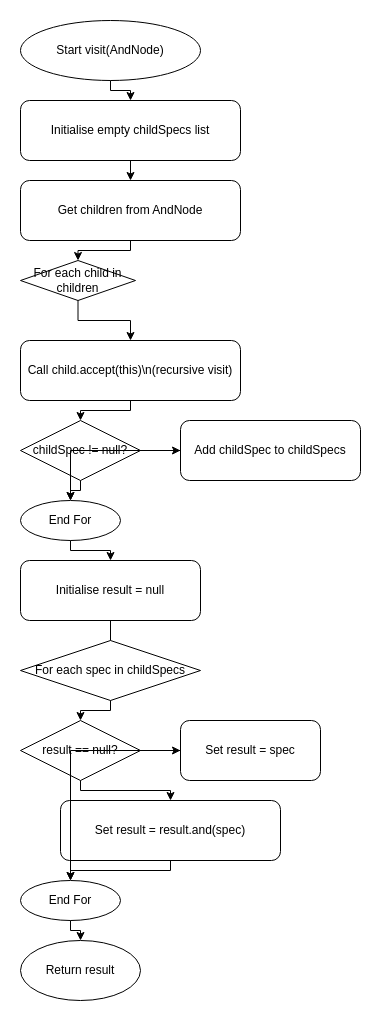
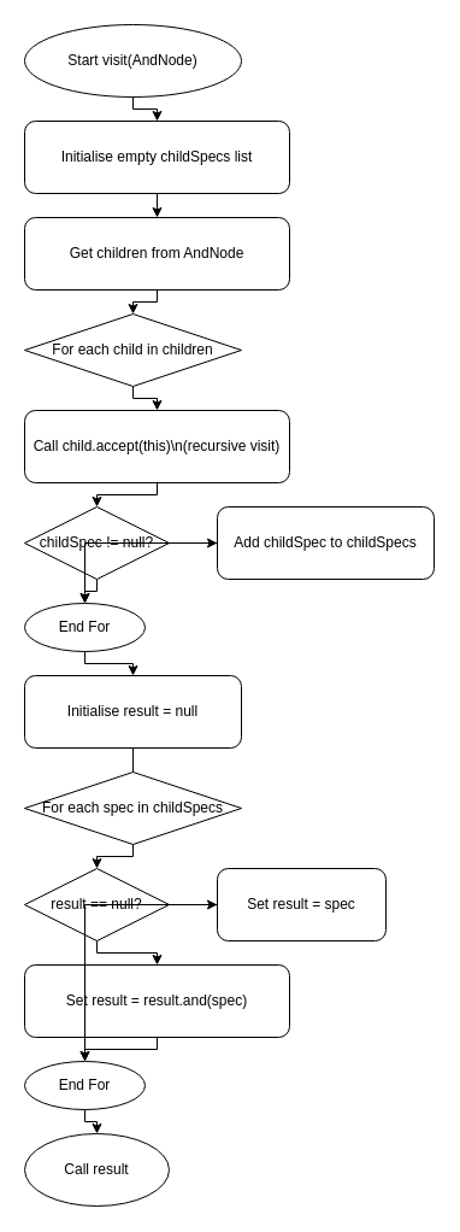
  <mxCell id="0" />
  <mxCell id="1" parent="0" />
  <mxCell id="2" value="Start visit(AndNode)" style="ellipse;whiteSpace=wrap;html=1;" vertex="1" parent="1"><mxGeometry x="20" y="20" width="180" height="60" as="geometry" /></mxCell>
  <mxCell id="3" value="Initialise empty childSpecs list" style="rounded=1;whiteSpace=wrap;html=1;" vertex="1" parent="1"><mxGeometry x="20" y="100" width="220" height="60" as="geometry" /></mxCell>
  <mxCell id="4" value="Get children from AndNode" style="rounded=1;whiteSpace=wrap;html=1;" vertex="1" parent="1"><mxGeometry x="20" y="180" width="220" height="60" as="geometry" /></mxCell>
- <mxCell id="5" value="For each child in children" style="rhombus;whiteSpace=wrap;html=1;" vertex="1" parent="1"><mxGeometry x="20" y="260" width="115" height="40" as="geometry" /></mxCell>
+ <mxCell id="5" value="For each child in children" style="rhombus;whiteSpace=wrap;html=1;" vertex="1" parent="1"><mxGeometry x="20" y="260" width="180" height="60" as="geometry" /></mxCell>
  <mxCell id="6" value="Call child.accept(this)\n(recursive visit)" style="rounded=1;whiteSpace=wrap;html=1;" vertex="1" parent="1"><mxGeometry x="20" y="340" width="220" height="60" as="geometry" /></mxCell>
  <mxCell id="7" value="childSpec != null?" style="rhombus;whiteSpace=wrap;html=1;" vertex="1" parent="1"><mxGeometry x="20" y="420" width="120" height="60" as="geometry" /></mxCell>
  <mxCell id="8" value="Add childSpec to childSpecs" style="rounded=1;whiteSpace=wrap;html=1;" vertex="1" parent="1"><mxGeometry x="180" y="420" width="180" height="60" as="geometry" /></mxCell>
  <mxCell id="9" value="End For" style="ellipse;whiteSpace=wrap;html=1;" vertex="1" parent="1"><mxGeometry x="20" y="500" width="100" height="40" as="geometry" /></mxCell>
  <mxCell id="10" value="Initialise result = null" style="rounded=1;whiteSpace=wrap;html=1;" vertex="1" parent="1"><mxGeometry x="20" y="560" width="180" height="60" as="geometry" /></mxCell>
  <mxCell id="11" value="For each spec in childSpecs" style="rhombus;whiteSpace=wrap;html=1;" vertex="1" parent="1"><mxGeometry x="20" y="640" width="180" height="60" as="geometry" /></mxCell>
  <mxCell id="12" value="result == null?" style="rhombus;whiteSpace=wrap;html=1;" vertex="1" parent="1"><mxGeometry x="20" y="720" width="120" height="60" as="geometry" /></mxCell>
  <mxCell id="13" value="Set result = spec" style="rounded=1;whiteSpace=wrap;html=1;" vertex="1" parent="1"><mxGeometry x="180" y="720" width="140" height="60" as="geometry" /></mxCell>
- <mxCell id="14" value="Set result = result.and(spec)" style="rounded=1;whiteSpace=wrap;html=1;" vertex="1" parent="1"><mxGeometry x="60" y="800" width="220" height="60" as="geometry" /></mxCell>
+ <mxCell id="14" value="Set result = result.and(spec)" style="rounded=1;whiteSpace=wrap;html=1;" vertex="1" parent="1"><mxGeometry x="20" y="800" width="220" height="60" as="geometry" /></mxCell>
  <mxCell id="15" value="End For" style="ellipse;whiteSpace=wrap;html=1;" vertex="1" parent="1"><mxGeometry x="20" y="880" width="100" height="40" as="geometry" /></mxCell>
- <mxCell id="16" value="Return result" style="ellipse;whiteSpace=wrap;html=1;" vertex="1" parent="1"><mxGeometry x="20" y="940" width="120" height="60" as="geometry" /></mxCell>
+ <mxCell id="16" value="Call result" style="ellipse;whiteSpace=wrap;html=1;" vertex="1" parent="1"><mxGeometry x="20" y="940" width="120" height="60" as="geometry" /></mxCell>
  <mxCell id="17" style="edgeStyle=orthogonalEdgeStyle;rounded=0;" edge="1" parent="1" source="2" target="3"><mxGeometry relative="1" as="geometry" /></mxCell>
  <mxCell id="18" style="edgeStyle=orthogonalEdgeStyle;rounded=0;" edge="1" parent="1" source="3" target="4"><mxGeometry relative="1" as="geometry" /></mxCell>
  <mxCell id="19" style="edgeStyle=orthogonalEdgeStyle;rounded=0;" edge="1" parent="1" source="4" target="5"><mxGeometry relative="1" as="geometry" /></mxCell>
  <mxCell id="20" style="edgeStyle=orthogonalEdgeStyle;rounded=0;" edge="1" parent="1" source="5" target="6"><mxGeometry relative="1" as="geometry" /></mxCell>
  <mxCell id="21" style="edgeStyle=orthogonalEdgeStyle;rounded=0;" edge="1" parent="1" source="6" target="7"><mxGeometry relative="1" as="geometry" /></mxCell>
  <mxCell id="22" style="edgeStyle=orthogonalEdgeStyle;rounded=0;" edge="1" parent="1" source="7" target="8"><mxGeometry relative="1" as="geometry" /></mxCell>
  <mxCell id="23" style="edgeStyle=orthogonalEdgeStyle;rounded=0;" edge="1" parent="1" source="7" target="9"><mxGeometry relative="1" as="geometry" /></mxCell>
  <mxCell id="24" style="edgeStyle=orthogonalEdgeStyle;rounded=0;" edge="1" parent="1" source="8" target="9"><mxGeometry relative="1" as="geometry" /></mxCell>
  <mxCell id="25" style="edgeStyle=orthogonalEdgeStyle;rounded=0;" edge="1" parent="1" source="9" target="10"><mxGeometry relative="1" as="geometry" /></mxCell>
  <mxCell id="26" style="edgeStyle=orthogonalEdgeStyle;rounded=0;endArrow=none;" edge="1" parent="1" source="10" target="11"><mxGeometry relative="1" as="geometry" /></mxCell>
  <mxCell id="27" style="edgeStyle=orthogonalEdgeStyle;rounded=0;" edge="1" parent="1" source="11" target="12"><mxGeometry relative="1" as="geometry" /></mxCell>
  <mxCell id="28" style="edgeStyle=orthogonalEdgeStyle;rounded=0;" edge="1" parent="1" source="12" target="13"><mxGeometry relative="1" as="geometry" /></mxCell>
  <mxCell id="29" style="edgeStyle=orthogonalEdgeStyle;rounded=0;" edge="1" parent="1" source="12" target="14"><mxGeometry relative="1" as="geometry" /></mxCell>
  <mxCell id="30" style="edgeStyle=orthogonalEdgeStyle;rounded=0;" edge="1" parent="1" source="13" target="15"><mxGeometry relative="1" as="geometry" /></mxCell>
  <mxCell id="31" style="edgeStyle=orthogonalEdgeStyle;rounded=0;" edge="1" parent="1" source="14" target="15"><mxGeometry relative="1" as="geometry" /></mxCell>
  <mxCell id="32" style="edgeStyle=orthogonalEdgeStyle;rounded=0;" edge="1" parent="1" source="15" target="16"><mxGeometry relative="1" as="geometry" /></mxCell>
